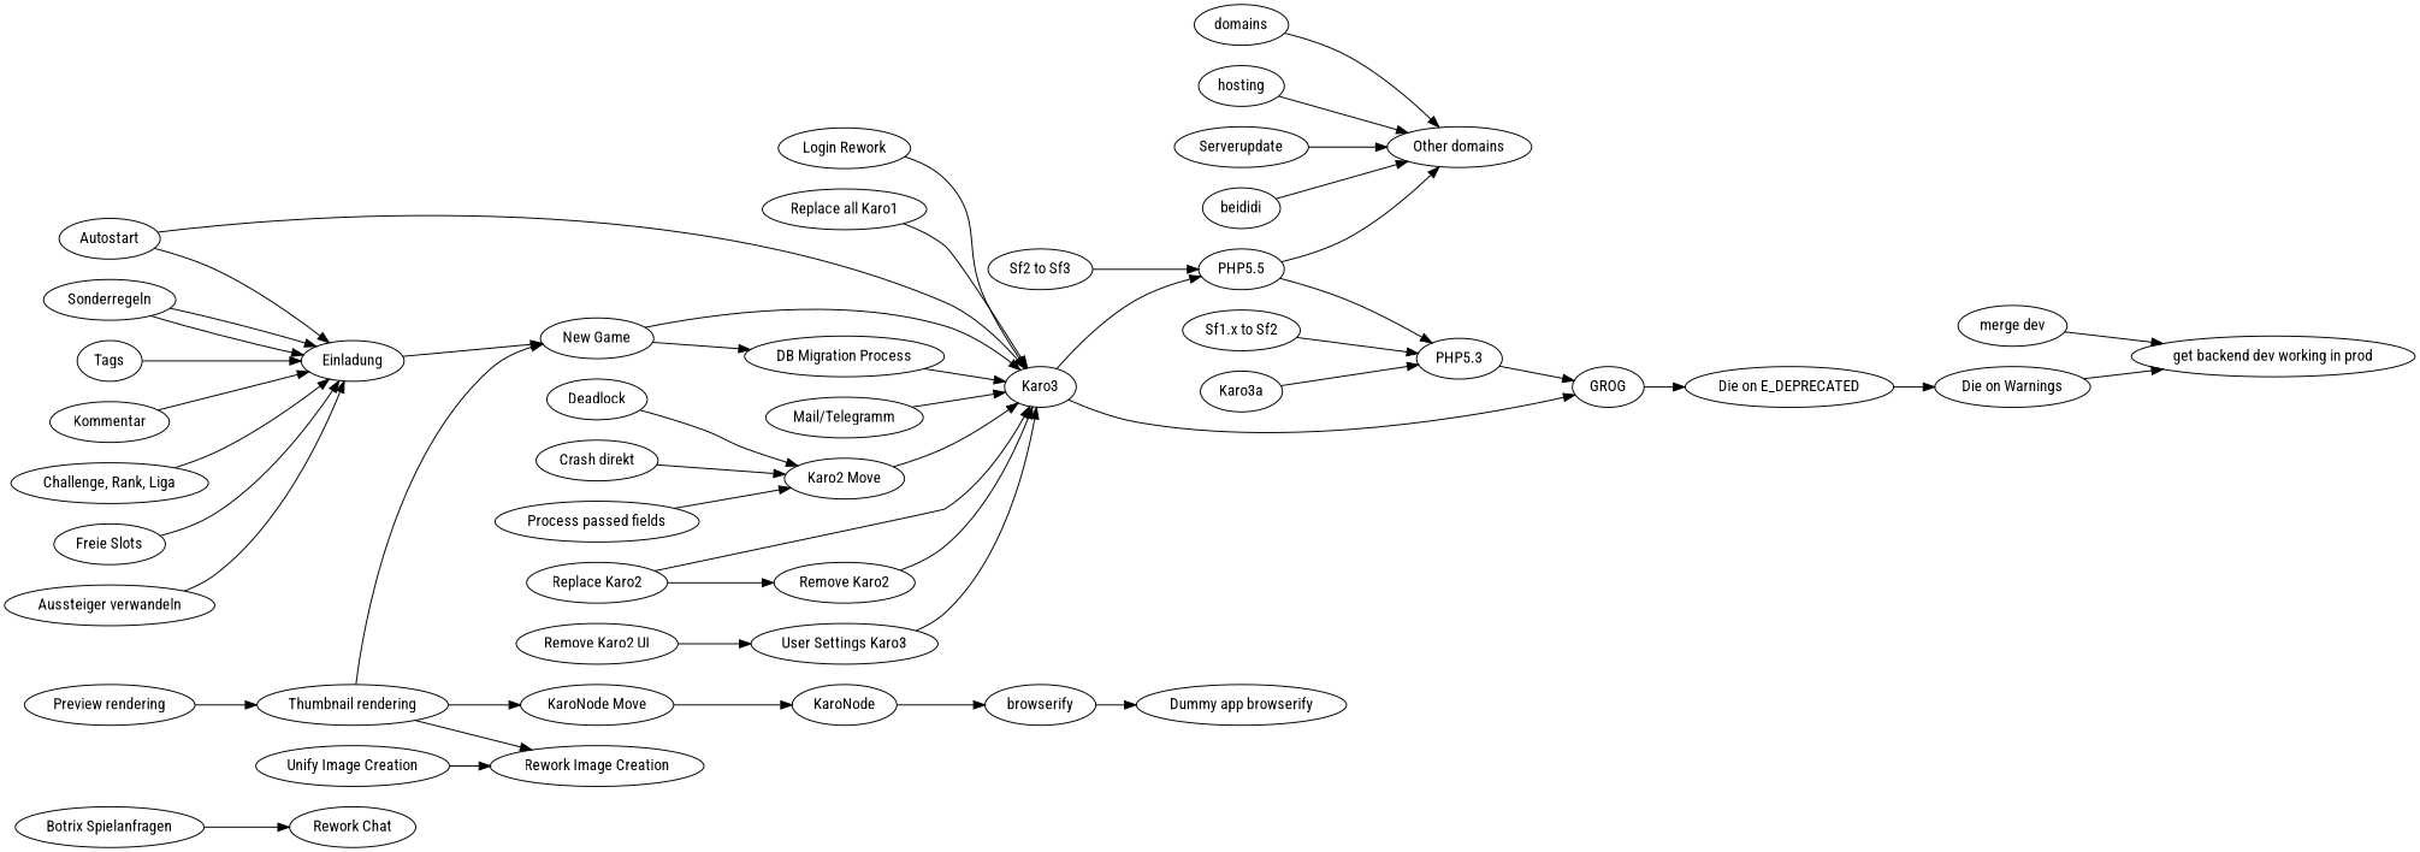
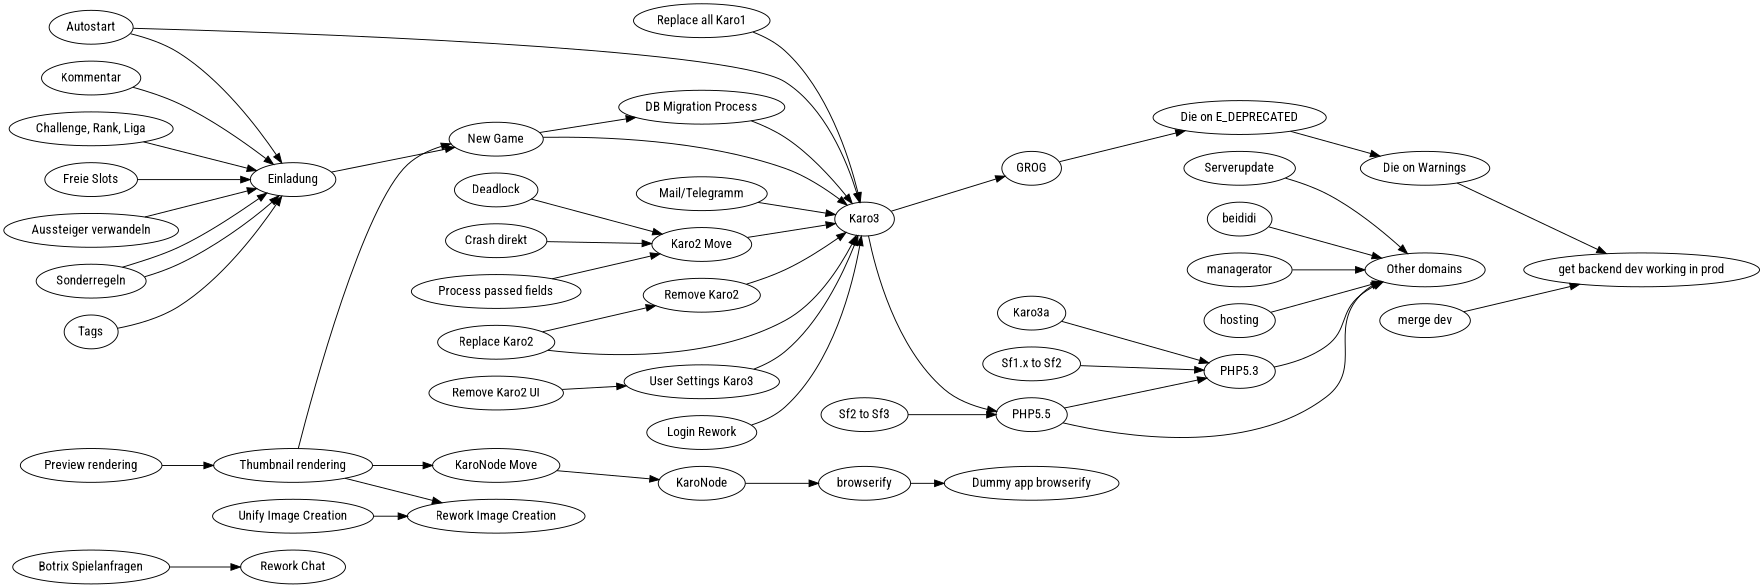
  digraph {
    fontname="Roboto Condensed"
    rankdir=LR
    node [fontname="Roboto Condensed"]
    edge [fontname="Roboto Condensed"]
    "Botrix Spielanfragen"
    "Rework Chat"
    "Thumbnail rendering"
    "New Game"
    "Rework Image Creation"
    "KaroNode Move"
    Karo3
    "DB Migration Process"
    KaroNode
    GROG
    "PHP5.5"
    Einladung
    Autostart
    "Freie Slots"
    "Aussteiger verwandeln"
    Sonderregeln
    Tags
    Kommentar
    "Challenge, Rank, Liga"
    "Die on E_DEPRECATED"
    "Die on Warnings"
    "get backend dev working in prod"
    "merge dev"
    "Mail/Telegramm"
    "PHP5.3"
    "Other domains"
    Serverupdate
    beididi
-   managerator [label=domains]
+   managerator
    hosting
    Deadlock
    "Karo2 Move"
    "Crash direkt"
    "Process passed fields"
    "Unify Image Creation"
    Karo3a
    "Sf2 to Sf3"
    "Sf1.x to Sf2"
    "Replace Karo2"
    "Remove Karo2"
    "User Settings Karo3"
    "Remove Karo2 UI"
    "Login Rework"
    "Replace all Karo1"
    "Preview rendering"
    browserify
    "Dummy app browserify"
    "Botrix Spielanfragen" -> "Rework Chat"
    "Thumbnail rendering" -> "New Game"
    "Thumbnail rendering" -> "Rework Image Creation"
    "Thumbnail rendering" -> "KaroNode Move"
    "New Game" -> Karo3
    "New Game" -> "DB Migration Process"
    "KaroNode Move" -> KaroNode
    Karo3 -> GROG
    Karo3 -> "PHP5.5"
    "DB Migration Process" -> Karo3
    KaroNode -> browserify
    GROG -> "Die on E_DEPRECATED"
    "PHP5.5" -> "PHP5.3"
    "PHP5.5" -> "Other domains"
    Einladung -> "New Game"
    Autostart -> Karo3
    Autostart -> Einladung
    "Freie Slots" -> Einladung
    "Aussteiger verwandeln" -> Einladung
    Sonderregeln -> Einladung
    Sonderregeln -> Einladung
    Tags -> Einladung
    Kommentar -> Einladung
    "Challenge, Rank, Liga" -> Einladung
    "Die on E_DEPRECATED" -> "Die on Warnings"
    "Die on Warnings" -> "get backend dev working in prod"
    "merge dev" -> "get backend dev working in prod"
    "Mail/Telegramm" -> Karo3
-   "PHP5.3" -> GROG
+   "PHP5.3" -> "Other domains"
    Serverupdate -> "Other domains"
    beididi -> "Other domains"
    managerator -> "Other domains"
    hosting -> "Other domains"
    Deadlock -> "Karo2 Move"
    "Karo2 Move" -> Karo3
    "Crash direkt" -> "Karo2 Move"
    "Process passed fields" -> "Karo2 Move"
    "Unify Image Creation" -> "Rework Image Creation"
    Karo3a -> "PHP5.3"
    "Sf2 to Sf3" -> "PHP5.5"
    "Sf1.x to Sf2" -> "PHP5.3"
    "Replace Karo2" -> Karo3
    "Replace Karo2" -> "Remove Karo2"
    "Remove Karo2" -> Karo3
    "User Settings Karo3" -> Karo3
    "Remove Karo2 UI" -> "User Settings Karo3"
    "Login Rework" -> Karo3
    "Replace all Karo1" -> Karo3
    "Preview rendering" -> "Thumbnail rendering"
    browserify -> "Dummy app browserify"
  }
